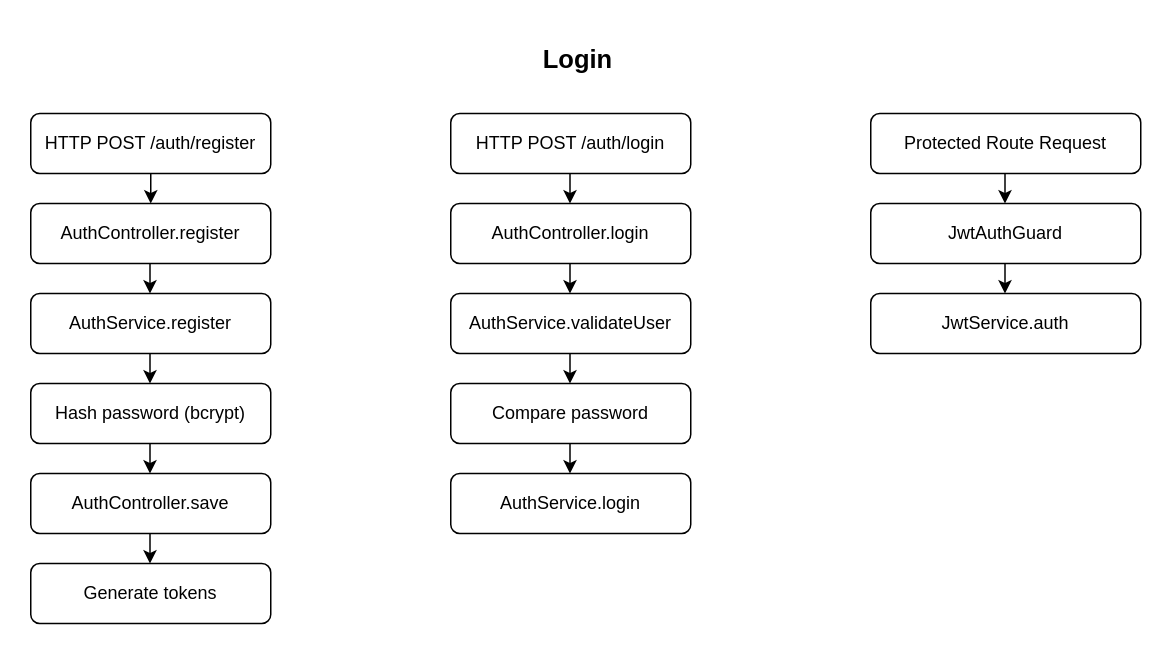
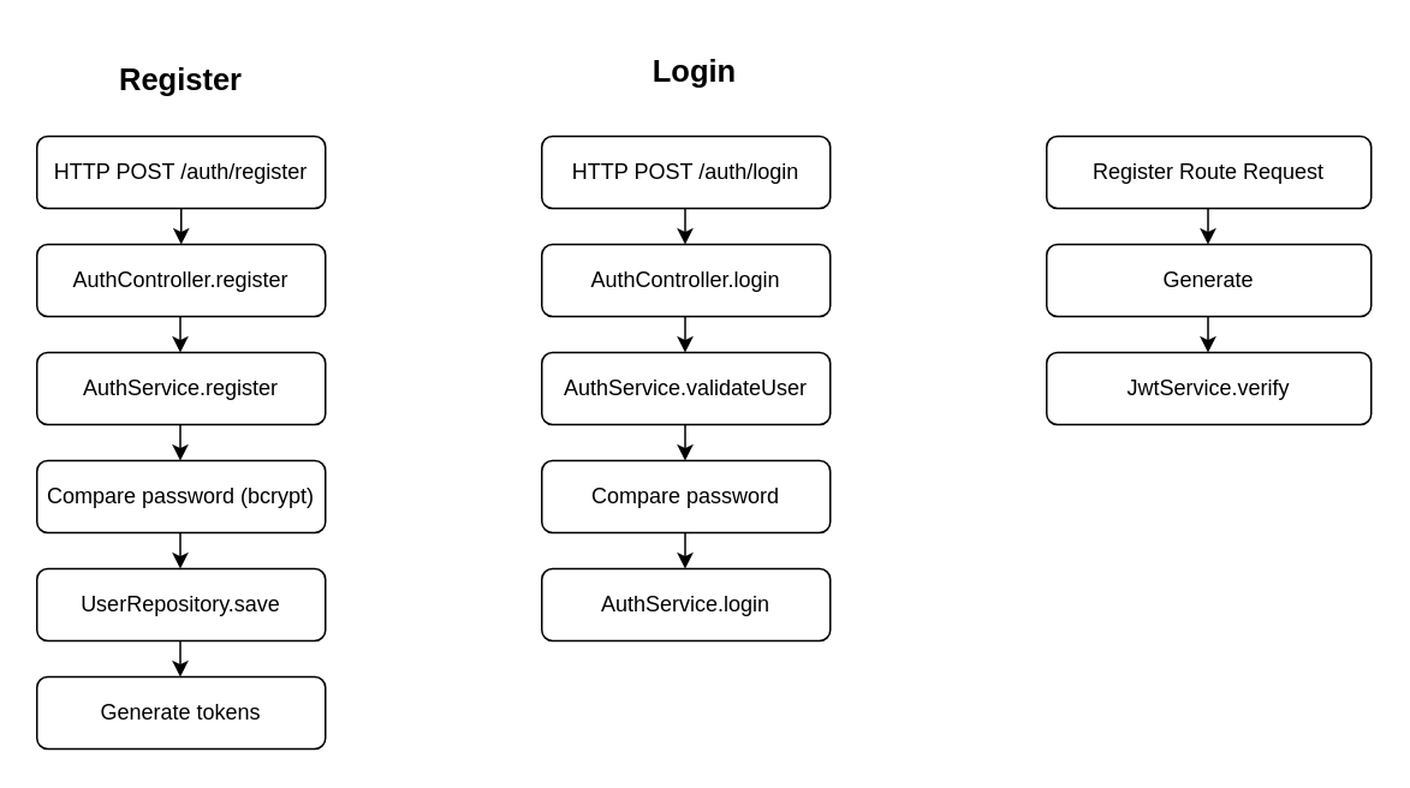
  <mxCell id="0" />
  <mxCell id="1" parent="0" />
  <mxCell id="2" value="HTTP POST /auth/register" style="rounded=1;whiteSpace=wrap;html=1;" vertex="1" parent="1"><mxGeometry x="20" y="75" width="160" height="40" as="geometry" /></mxCell>
  <mxCell id="3" value="AuthController.register" style="rounded=1;whiteSpace=wrap;html=1;" vertex="1" parent="1"><mxGeometry x="20" y="135" width="160" height="40" as="geometry" /></mxCell>
  <mxCell id="4" value="AuthService.register" style="rounded=1;whiteSpace=wrap;html=1;" vertex="1" parent="1"><mxGeometry x="20" y="195" width="160" height="40" as="geometry" /></mxCell>
- <mxCell id="5" value="Hash password (bcrypt)" style="rounded=1;whiteSpace=wrap;html=1;" vertex="1" parent="1"><mxGeometry x="20" y="255" width="160" height="40" as="geometry" /></mxCell>
- <mxCell id="6" value="AuthController.save" style="rounded=1;whiteSpace=wrap;html=1;" vertex="1" parent="1"><mxGeometry x="20" y="315" width="160" height="40" as="geometry" /></mxCell>
+ <mxCell id="5" value="Compare password (bcrypt)" style="rounded=1;whiteSpace=wrap;html=1;" vertex="1" parent="1"><mxGeometry x="20" y="255" width="160" height="40" as="geometry" /></mxCell>
+ <mxCell id="6" value="UserRepository.save" style="rounded=1;whiteSpace=wrap;html=1;" vertex="1" parent="1"><mxGeometry x="20" y="315" width="160" height="40" as="geometry" /></mxCell>
  <mxCell id="7" value="Generate tokens" style="rounded=1;whiteSpace=wrap;html=1;" vertex="1" parent="1"><mxGeometry x="20" y="375" width="160" height="40" as="geometry" /></mxCell>
  <mxCell id="8" value="HTTP POST /auth/login" style="rounded=1;whiteSpace=wrap;html=1;" vertex="1" parent="1"><mxGeometry x="300" y="75" width="160" height="40" as="geometry" /></mxCell>
  <mxCell id="9" value="AuthController.login" style="rounded=1;whiteSpace=wrap;html=1;" vertex="1" parent="1"><mxGeometry x="300" y="135" width="160" height="40" as="geometry" /></mxCell>
  <mxCell id="10" value="AuthService.validateUser" style="rounded=1;whiteSpace=wrap;html=1;" vertex="1" parent="1"><mxGeometry x="300" y="195" width="160" height="40" as="geometry" /></mxCell>
  <mxCell id="11" value="Compare password" style="rounded=1;whiteSpace=wrap;html=1;" vertex="1" parent="1"><mxGeometry x="300" y="255" width="160" height="40" as="geometry" /></mxCell>
  <mxCell id="12" value="AuthService.login" style="rounded=1;whiteSpace=wrap;html=1;" vertex="1" parent="1"><mxGeometry x="300" y="315" width="160" height="40" as="geometry" /></mxCell>
- <mxCell id="13" value="Protected Route Request" style="rounded=1;whiteSpace=wrap;html=1;" vertex="1" parent="1"><mxGeometry x="580" y="75" width="180" height="40" as="geometry" /></mxCell>
- <mxCell id="14" value="JwtAuthGuard" style="rounded=1;whiteSpace=wrap;html=1;" vertex="1" parent="1"><mxGeometry x="580" y="135" width="180" height="40" as="geometry" /></mxCell>
- <mxCell id="15" value="JwtService.auth" style="rounded=1;whiteSpace=wrap;html=1;" vertex="1" parent="1"><mxGeometry x="580" y="195" width="180" height="40" as="geometry" /></mxCell>
+ <mxCell id="13" value="Register Route Request" style="rounded=1;whiteSpace=wrap;html=1;" vertex="1" parent="1"><mxGeometry x="580" y="75" width="180" height="40" as="geometry" /></mxCell>
+ <mxCell id="14" value="Generate" style="rounded=1;whiteSpace=wrap;html=1;" vertex="1" parent="1"><mxGeometry x="580" y="135" width="180" height="40" as="geometry" /></mxCell>
+ <mxCell id="15" value="JwtService.verify" style="rounded=1;whiteSpace=wrap;html=1;" vertex="1" parent="1"><mxGeometry x="580" y="195" width="180" height="40" as="geometry" /></mxCell>
  <mxCell id="16" value="" style="endArrow=classic;html=1;rounded=0;" edge="1" parent="1"><mxGeometry width="50" height="50" relative="1" as="geometry"><mxPoint x="100" y="115" as="sourcePoint" /><mxPoint x="100" y="135" as="targetPoint" /></mxGeometry></mxCell>
  <mxCell id="17" value="" style="endArrow=classic;html=1;rounded=0;" edge="1" parent="1"><mxGeometry width="50" height="50" relative="1" as="geometry"><mxPoint x="99.5" y="175" as="sourcePoint" /><mxPoint x="99.5" y="195" as="targetPoint" /></mxGeometry></mxCell>
  <mxCell id="18" value="" style="endArrow=classic;html=1;rounded=0;" edge="1" parent="1"><mxGeometry width="50" height="50" relative="1" as="geometry"><mxPoint x="99.5" y="235" as="sourcePoint" /><mxPoint x="99.5" y="255" as="targetPoint" /></mxGeometry></mxCell>
  <mxCell id="19" value="" style="endArrow=classic;html=1;rounded=0;" edge="1" parent="1"><mxGeometry width="50" height="50" relative="1" as="geometry"><mxPoint x="99.5" y="295" as="sourcePoint" /><mxPoint x="99.5" y="315" as="targetPoint" /></mxGeometry></mxCell>
  <mxCell id="20" value="" style="endArrow=classic;html=1;rounded=0;" edge="1" parent="1"><mxGeometry width="50" height="50" relative="1" as="geometry"><mxPoint x="99.5" y="355" as="sourcePoint" /><mxPoint x="99.5" y="375" as="targetPoint" /></mxGeometry></mxCell>
+ <mxCell id="21" value="&lt;b&gt;&lt;font style=&quot;font-size: 17px;&quot;&gt;Register&lt;/font&gt;&lt;/b&gt;" style="text;strokeColor=none;align=center;fillColor=none;html=1;verticalAlign=middle;whiteSpace=wrap;rounded=0;" vertex="1" parent="1"><mxGeometry x="60" y="25" width="80" height="40" as="geometry" /></mxCell>
  <mxCell id="22" value="" style="endArrow=classic;html=1;rounded=0;" edge="1" parent="1"><mxGeometry width="50" height="50" relative="1" as="geometry"><mxPoint x="379.5" y="115" as="sourcePoint" /><mxPoint x="379.5" y="135" as="targetPoint" /></mxGeometry></mxCell>
  <mxCell id="23" value="" style="endArrow=classic;html=1;rounded=0;" edge="1" parent="1"><mxGeometry width="50" height="50" relative="1" as="geometry"><mxPoint x="379.5" y="175" as="sourcePoint" /><mxPoint x="379.5" y="195" as="targetPoint" /></mxGeometry></mxCell>
  <mxCell id="24" value="" style="endArrow=classic;html=1;rounded=0;" edge="1" parent="1"><mxGeometry width="50" height="50" relative="1" as="geometry"><mxPoint x="379.5" y="235" as="sourcePoint" /><mxPoint x="379.5" y="255" as="targetPoint" /></mxGeometry></mxCell>
  <mxCell id="25" value="" style="endArrow=classic;html=1;rounded=0;" edge="1" parent="1"><mxGeometry width="50" height="50" relative="1" as="geometry"><mxPoint x="379.5" y="295" as="sourcePoint" /><mxPoint x="379.5" y="315" as="targetPoint" /></mxGeometry></mxCell>
  <mxCell id="26" value="" style="endArrow=classic;html=1;rounded=0;" edge="1" parent="1"><mxGeometry width="50" height="50" relative="1" as="geometry"><mxPoint x="669.5" y="115" as="sourcePoint" /><mxPoint x="669.5" y="135" as="targetPoint" /></mxGeometry></mxCell>
  <mxCell id="27" value="" style="endArrow=classic;html=1;rounded=0;" edge="1" parent="1"><mxGeometry width="50" height="50" relative="1" as="geometry"><mxPoint x="669.5" y="175" as="sourcePoint" /><mxPoint x="669.5" y="195" as="targetPoint" /></mxGeometry></mxCell>
  <mxCell id="28" value="&lt;b&gt;&lt;font style=&quot;font-size: 17px;&quot;&gt;Login&lt;/font&gt;&lt;/b&gt;" style="text;strokeColor=none;align=center;fillColor=none;html=1;verticalAlign=middle;whiteSpace=wrap;rounded=0;" vertex="1" parent="1"><mxGeometry x="345" y="20" width="80" height="40" as="geometry" /></mxCell>
